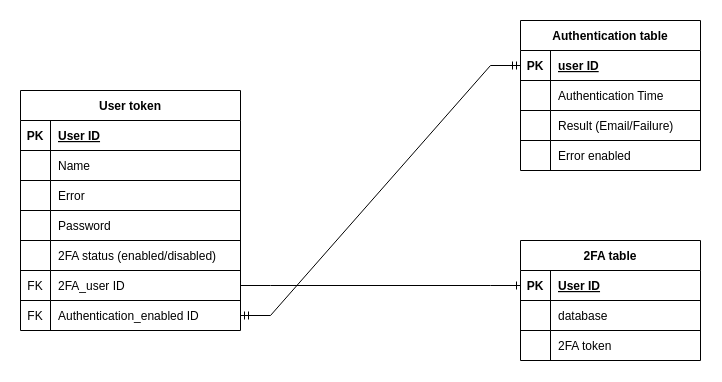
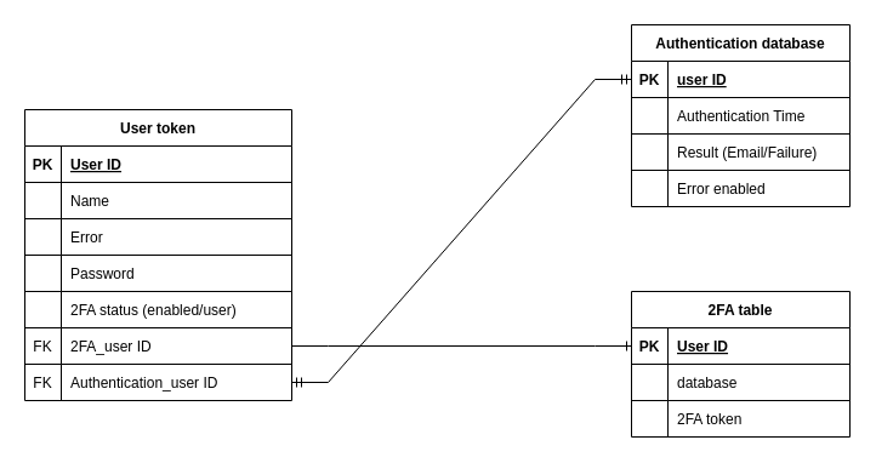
  <mxCell id="0" />
  <mxCell id="1" parent="0" />
  <mxCell id="2" value="User token" style="shape=table;startSize=30;container=1;collapsible=1;childLayout=tableLayout;fixedRows=1;rowLines=1;fontStyle=1;align=center;resizeLast=1;" vertex="1" parent="1"><mxGeometry x="20" y="90" width="220" height="240" as="geometry" /></mxCell>
  <mxCell id="3" value="" style="shape=tableRow;horizontal=0;startSize=0;swimlaneHead=0;swimlaneBody=0;fillColor=none;collapsible=0;dropTarget=0;points=[[0,0.5],[1,0.5]];portConstraint=eastwest;top=0;left=0;right=0;bottom=1;" vertex="1" parent="2"><mxGeometry y="30" width="220" height="30" as="geometry" /></mxCell>
  <mxCell id="4" value="PK" style="shape=partialRectangle;connectable=0;fillColor=none;top=0;left=0;bottom=0;right=0;fontStyle=1;overflow=hidden;" vertex="1" parent="3"><mxGeometry width="30" height="30" as="geometry"><mxRectangle width="30" height="30" as="alternateBounds" /></mxGeometry></mxCell>
  <mxCell id="5" value="User ID" style="shape=partialRectangle;connectable=0;fillColor=none;top=0;left=0;bottom=0;right=0;align=left;spacingLeft=6;fontStyle=5;overflow=hidden;" vertex="1" parent="3"><mxGeometry x="30" width="190" height="30" as="geometry"><mxRectangle width="190" height="30" as="alternateBounds" /></mxGeometry></mxCell>
  <mxCell id="6" value="" style="shape=tableRow;horizontal=0;startSize=0;swimlaneHead=0;swimlaneBody=0;fillColor=none;collapsible=0;dropTarget=0;points=[[0,0.5],[1,0.5]];portConstraint=eastwest;top=0;left=0;right=0;bottom=0;" vertex="1" parent="2"><mxGeometry y="60" width="220" height="30" as="geometry" /></mxCell>
  <mxCell id="7" value="" style="shape=partialRectangle;connectable=0;fillColor=none;top=0;left=0;bottom=0;right=0;editable=1;overflow=hidden;" vertex="1" parent="6"><mxGeometry width="30" height="30" as="geometry"><mxRectangle width="30" height="30" as="alternateBounds" /></mxGeometry></mxCell>
  <mxCell id="8" value="Name" style="shape=partialRectangle;connectable=0;fillColor=none;top=0;left=0;bottom=0;right=0;align=left;spacingLeft=6;overflow=hidden;" vertex="1" parent="6"><mxGeometry x="30" width="190" height="30" as="geometry"><mxRectangle width="190" height="30" as="alternateBounds" /></mxGeometry></mxCell>
  <mxCell id="9" value="" style="shape=tableRow;horizontal=0;startSize=0;swimlaneHead=0;swimlaneBody=0;fillColor=none;collapsible=0;dropTarget=0;points=[[0,0.5],[1,0.5]];portConstraint=eastwest;top=0;left=0;right=0;bottom=0;" vertex="1" parent="2"><mxGeometry y="90" width="220" height="30" as="geometry" /></mxCell>
  <mxCell id="10" value="" style="shape=partialRectangle;connectable=0;fillColor=none;top=0;left=0;bottom=0;right=0;editable=1;overflow=hidden;" vertex="1" parent="9"><mxGeometry width="30" height="30" as="geometry"><mxRectangle width="30" height="30" as="alternateBounds" /></mxGeometry></mxCell>
  <mxCell id="11" value="Error" style="shape=partialRectangle;connectable=0;fillColor=none;top=0;left=0;bottom=0;right=0;align=left;spacingLeft=6;overflow=hidden;" vertex="1" parent="9"><mxGeometry x="30" width="190" height="30" as="geometry"><mxRectangle width="190" height="30" as="alternateBounds" /></mxGeometry></mxCell>
  <mxCell id="12" value="" style="shape=tableRow;horizontal=0;startSize=0;swimlaneHead=0;swimlaneBody=0;fillColor=none;collapsible=0;dropTarget=0;points=[[0,0.5],[1,0.5]];portConstraint=eastwest;top=0;left=0;right=0;bottom=0;" vertex="1" parent="2"><mxGeometry y="120" width="220" height="30" as="geometry" /></mxCell>
  <mxCell id="13" value="" style="shape=partialRectangle;connectable=0;fillColor=none;top=0;left=0;bottom=0;right=0;editable=1;overflow=hidden;" vertex="1" parent="12"><mxGeometry width="30" height="30" as="geometry"><mxRectangle width="30" height="30" as="alternateBounds" /></mxGeometry></mxCell>
  <mxCell id="14" value="Password" style="shape=partialRectangle;connectable=0;fillColor=none;top=0;left=0;bottom=0;right=0;align=left;spacingLeft=6;overflow=hidden;" vertex="1" parent="12"><mxGeometry x="30" width="190" height="30" as="geometry"><mxRectangle width="190" height="30" as="alternateBounds" /></mxGeometry></mxCell>
  <mxCell id="15" style="shape=tableRow;horizontal=0;startSize=0;swimlaneHead=0;swimlaneBody=0;fillColor=none;collapsible=0;dropTarget=0;points=[[0,0.5],[1,0.5]];portConstraint=eastwest;top=0;left=0;right=0;bottom=0;" vertex="1" parent="2"><mxGeometry y="150" width="220" height="30" as="geometry" /></mxCell>
  <mxCell id="16" style="shape=partialRectangle;connectable=0;fillColor=none;top=0;left=0;bottom=0;right=0;editable=1;overflow=hidden;" vertex="1" parent="15"><mxGeometry width="30" height="30" as="geometry"><mxRectangle width="30" height="30" as="alternateBounds" /></mxGeometry></mxCell>
- <mxCell id="17" value="2FA status (enabled/disabled)" style="shape=partialRectangle;connectable=0;fillColor=none;top=0;left=0;bottom=0;right=0;align=left;spacingLeft=6;overflow=hidden;" vertex="1" parent="15"><mxGeometry x="30" width="190" height="30" as="geometry"><mxRectangle width="190" height="30" as="alternateBounds" /></mxGeometry></mxCell>
+ <mxCell id="17" value="2FA status (enabled/user)" style="shape=partialRectangle;connectable=0;fillColor=none;top=0;left=0;bottom=0;right=0;align=left;spacingLeft=6;overflow=hidden;" vertex="1" parent="15"><mxGeometry x="30" width="190" height="30" as="geometry"><mxRectangle width="190" height="30" as="alternateBounds" /></mxGeometry></mxCell>
  <mxCell id="18" value="" style="shape=tableRow;horizontal=0;startSize=0;swimlaneHead=0;swimlaneBody=0;fillColor=none;collapsible=0;dropTarget=0;points=[[0,0.5],[1,0.5]];portConstraint=eastwest;top=0;left=0;right=0;bottom=0;" vertex="1" parent="2"><mxGeometry y="180" width="220" height="30" as="geometry" /></mxCell>
  <mxCell id="19" value="FK" style="shape=partialRectangle;connectable=0;fillColor=none;top=0;left=0;bottom=0;right=0;fontStyle=0;overflow=hidden;" vertex="1" parent="18"><mxGeometry width="30" height="30" as="geometry"><mxRectangle width="30" height="30" as="alternateBounds" /></mxGeometry></mxCell>
  <mxCell id="20" value="2FA_user ID" style="shape=partialRectangle;connectable=0;fillColor=none;top=0;left=0;bottom=0;right=0;align=left;spacingLeft=6;fontStyle=0;overflow=hidden;" vertex="1" parent="18"><mxGeometry x="30" width="190" height="30" as="geometry"><mxRectangle width="190" height="30" as="alternateBounds" /></mxGeometry></mxCell>
  <mxCell id="21" value="" style="shape=tableRow;horizontal=0;startSize=0;swimlaneHead=0;swimlaneBody=0;fillColor=none;collapsible=0;dropTarget=0;points=[[0,0.5],[1,0.5]];portConstraint=eastwest;top=0;left=0;right=0;bottom=0;" vertex="1" parent="2"><mxGeometry y="210" width="220" height="30" as="geometry" /></mxCell>
  <mxCell id="22" value="FK" style="shape=partialRectangle;connectable=0;fillColor=none;top=0;left=0;bottom=0;right=0;fontStyle=0;overflow=hidden;" vertex="1" parent="21"><mxGeometry width="30" height="30" as="geometry"><mxRectangle width="30" height="30" as="alternateBounds" /></mxGeometry></mxCell>
- <mxCell id="23" value="Authentication_enabled ID" style="shape=partialRectangle;connectable=0;fillColor=none;top=0;left=0;bottom=0;right=0;align=left;spacingLeft=6;fontStyle=0;overflow=hidden;" vertex="1" parent="21"><mxGeometry x="30" width="190" height="30" as="geometry"><mxRectangle width="190" height="30" as="alternateBounds" /></mxGeometry></mxCell>
+ <mxCell id="23" value="Authentication_user ID" style="shape=partialRectangle;connectable=0;fillColor=none;top=0;left=0;bottom=0;right=0;align=left;spacingLeft=6;fontStyle=0;overflow=hidden;" vertex="1" parent="21"><mxGeometry x="30" width="190" height="30" as="geometry"><mxRectangle width="190" height="30" as="alternateBounds" /></mxGeometry></mxCell>
  <mxCell id="24" value="2FA table" style="shape=table;startSize=30;container=1;collapsible=1;childLayout=tableLayout;fixedRows=1;rowLines=1;fontStyle=1;align=center;resizeLast=1;" vertex="1" parent="1"><mxGeometry x="520" y="240" width="180" height="120" as="geometry" /></mxCell>
  <mxCell id="25" value="" style="shape=tableRow;horizontal=0;startSize=0;swimlaneHead=0;swimlaneBody=0;fillColor=none;collapsible=0;dropTarget=0;points=[[0,0.5],[1,0.5]];portConstraint=eastwest;top=0;left=0;right=0;bottom=1;" vertex="1" parent="24"><mxGeometry y="30" width="180" height="30" as="geometry" /></mxCell>
  <mxCell id="26" value="PK" style="shape=partialRectangle;connectable=0;fillColor=none;top=0;left=0;bottom=0;right=0;fontStyle=1;overflow=hidden;" vertex="1" parent="25"><mxGeometry width="30" height="30" as="geometry"><mxRectangle width="30" height="30" as="alternateBounds" /></mxGeometry></mxCell>
  <mxCell id="27" value="User ID" style="shape=partialRectangle;connectable=0;fillColor=none;top=0;left=0;bottom=0;right=0;align=left;spacingLeft=6;fontStyle=5;overflow=hidden;" vertex="1" parent="25"><mxGeometry x="30" width="150" height="30" as="geometry"><mxRectangle width="150" height="30" as="alternateBounds" /></mxGeometry></mxCell>
  <mxCell id="28" value="" style="shape=tableRow;horizontal=0;startSize=0;swimlaneHead=0;swimlaneBody=0;fillColor=none;collapsible=0;dropTarget=0;points=[[0,0.5],[1,0.5]];portConstraint=eastwest;top=0;left=0;right=0;bottom=0;" vertex="1" parent="24"><mxGeometry y="60" width="180" height="30" as="geometry" /></mxCell>
  <mxCell id="29" value="" style="shape=partialRectangle;connectable=0;fillColor=none;top=0;left=0;bottom=0;right=0;editable=1;overflow=hidden;" vertex="1" parent="28"><mxGeometry width="30" height="30" as="geometry"><mxRectangle width="30" height="30" as="alternateBounds" /></mxGeometry></mxCell>
  <mxCell id="30" value="database" style="shape=partialRectangle;connectable=0;fillColor=none;top=0;left=0;bottom=0;right=0;align=left;spacingLeft=6;overflow=hidden;" vertex="1" parent="28"><mxGeometry x="30" width="150" height="30" as="geometry"><mxRectangle width="150" height="30" as="alternateBounds" /></mxGeometry></mxCell>
  <mxCell id="31" value="" style="shape=tableRow;horizontal=0;startSize=0;swimlaneHead=0;swimlaneBody=0;fillColor=none;collapsible=0;dropTarget=0;points=[[0,0.5],[1,0.5]];portConstraint=eastwest;top=0;left=0;right=0;bottom=0;" vertex="1" parent="24"><mxGeometry y="90" width="180" height="30" as="geometry" /></mxCell>
  <mxCell id="32" value="" style="shape=partialRectangle;connectable=0;fillColor=none;top=0;left=0;bottom=0;right=0;editable=1;overflow=hidden;" vertex="1" parent="31"><mxGeometry width="30" height="30" as="geometry"><mxRectangle width="30" height="30" as="alternateBounds" /></mxGeometry></mxCell>
  <mxCell id="33" value="2FA token" style="shape=partialRectangle;connectable=0;fillColor=none;top=0;left=0;bottom=0;right=0;align=left;spacingLeft=6;overflow=hidden;" vertex="1" parent="31"><mxGeometry x="30" width="150" height="30" as="geometry"><mxRectangle width="150" height="30" as="alternateBounds" /></mxGeometry></mxCell>
- <mxCell id="34" value="Authentication table" style="shape=table;startSize=30;container=1;collapsible=1;childLayout=tableLayout;fixedRows=1;rowLines=1;fontStyle=1;align=center;resizeLast=1;" vertex="1" parent="1"><mxGeometry x="520" y="20" width="180" height="150" as="geometry" /></mxCell>
+ <mxCell id="34" value="Authentication database" style="shape=table;startSize=30;container=1;collapsible=1;childLayout=tableLayout;fixedRows=1;rowLines=1;fontStyle=1;align=center;resizeLast=1;" vertex="1" parent="1"><mxGeometry x="520" y="20" width="180" height="150" as="geometry" /></mxCell>
  <mxCell id="35" value="" style="shape=tableRow;horizontal=0;startSize=0;swimlaneHead=0;swimlaneBody=0;fillColor=none;collapsible=0;dropTarget=0;points=[[0,0.5],[1,0.5]];portConstraint=eastwest;top=0;left=0;right=0;bottom=1;" vertex="1" parent="34"><mxGeometry y="30" width="180" height="30" as="geometry" /></mxCell>
  <mxCell id="36" value="PK" style="shape=partialRectangle;connectable=0;fillColor=none;top=0;left=0;bottom=0;right=0;fontStyle=1;overflow=hidden;" vertex="1" parent="35"><mxGeometry width="30" height="30" as="geometry"><mxRectangle width="30" height="30" as="alternateBounds" /></mxGeometry></mxCell>
  <mxCell id="37" value="user ID" style="shape=partialRectangle;connectable=0;fillColor=none;top=0;left=0;bottom=0;right=0;align=left;spacingLeft=6;fontStyle=5;overflow=hidden;" vertex="1" parent="35"><mxGeometry x="30" width="150" height="30" as="geometry"><mxRectangle width="150" height="30" as="alternateBounds" /></mxGeometry></mxCell>
  <mxCell id="38" value="" style="shape=tableRow;horizontal=0;startSize=0;swimlaneHead=0;swimlaneBody=0;fillColor=none;collapsible=0;dropTarget=0;points=[[0,0.5],[1,0.5]];portConstraint=eastwest;top=0;left=0;right=0;bottom=0;" vertex="1" parent="34"><mxGeometry y="60" width="180" height="30" as="geometry" /></mxCell>
  <mxCell id="39" value="" style="shape=partialRectangle;connectable=0;fillColor=none;top=0;left=0;bottom=0;right=0;editable=1;overflow=hidden;" vertex="1" parent="38"><mxGeometry width="30" height="30" as="geometry"><mxRectangle width="30" height="30" as="alternateBounds" /></mxGeometry></mxCell>
  <mxCell id="40" value="Authentication Time" style="shape=partialRectangle;connectable=0;fillColor=none;top=0;left=0;bottom=0;right=0;align=left;spacingLeft=6;overflow=hidden;" vertex="1" parent="38"><mxGeometry x="30" width="150" height="30" as="geometry"><mxRectangle width="150" height="30" as="alternateBounds" /></mxGeometry></mxCell>
  <mxCell id="41" value="" style="shape=tableRow;horizontal=0;startSize=0;swimlaneHead=0;swimlaneBody=0;fillColor=none;collapsible=0;dropTarget=0;points=[[0,0.5],[1,0.5]];portConstraint=eastwest;top=0;left=0;right=0;bottom=0;" vertex="1" parent="34"><mxGeometry y="90" width="180" height="30" as="geometry" /></mxCell>
  <mxCell id="42" value="" style="shape=partialRectangle;connectable=0;fillColor=none;top=0;left=0;bottom=0;right=0;editable=1;overflow=hidden;" vertex="1" parent="41"><mxGeometry width="30" height="30" as="geometry"><mxRectangle width="30" height="30" as="alternateBounds" /></mxGeometry></mxCell>
  <mxCell id="43" value="Result (Email/Failure)" style="shape=partialRectangle;connectable=0;fillColor=none;top=0;left=0;bottom=0;right=0;align=left;spacingLeft=6;overflow=hidden;" vertex="1" parent="41"><mxGeometry x="30" width="150" height="30" as="geometry"><mxRectangle width="150" height="30" as="alternateBounds" /></mxGeometry></mxCell>
  <mxCell id="44" value="" style="shape=tableRow;horizontal=0;startSize=0;swimlaneHead=0;swimlaneBody=0;fillColor=none;collapsible=0;dropTarget=0;points=[[0,0.5],[1,0.5]];portConstraint=eastwest;top=0;left=0;right=0;bottom=0;" vertex="1" parent="34"><mxGeometry y="120" width="180" height="30" as="geometry" /></mxCell>
  <mxCell id="45" value="" style="shape=partialRectangle;connectable=0;fillColor=none;top=0;left=0;bottom=0;right=0;editable=1;overflow=hidden;" vertex="1" parent="44"><mxGeometry width="30" height="30" as="geometry"><mxRectangle width="30" height="30" as="alternateBounds" /></mxGeometry></mxCell>
  <mxCell id="46" value="Error enabled" style="shape=partialRectangle;connectable=0;fillColor=none;top=0;left=0;bottom=0;right=0;align=left;spacingLeft=6;overflow=hidden;" vertex="1" parent="44"><mxGeometry x="30" width="150" height="30" as="geometry"><mxRectangle width="150" height="30" as="alternateBounds" /></mxGeometry></mxCell>
  <mxCell id="47" value="" style="edgeStyle=entityRelationEdgeStyle;fontSize=12;html=1;endArrow=ERone;endFill=1;rounded=0;entryX=0;entryY=0.5;entryDx=0;entryDy=0;" edge="1" parent="1" source="18" target="25"><mxGeometry width="100" height="100" relative="1" as="geometry"><mxPoint x="400" y="350" as="sourcePoint" /><mxPoint x="370" y="110" as="targetPoint" /></mxGeometry></mxCell>
  <mxCell id="48" value="" style="edgeStyle=entityRelationEdgeStyle;fontSize=12;html=1;endArrow=ERmandOne;startArrow=ERmandOne;rounded=0;entryX=0;entryY=0.5;entryDx=0;entryDy=0;exitX=1;exitY=0.5;exitDx=0;exitDy=0;" edge="1" parent="1" source="21" target="35"><mxGeometry width="100" height="100" relative="1" as="geometry"><mxPoint x="260" y="510" as="sourcePoint" /><mxPoint x="370" y="110" as="targetPoint" /></mxGeometry></mxCell>
